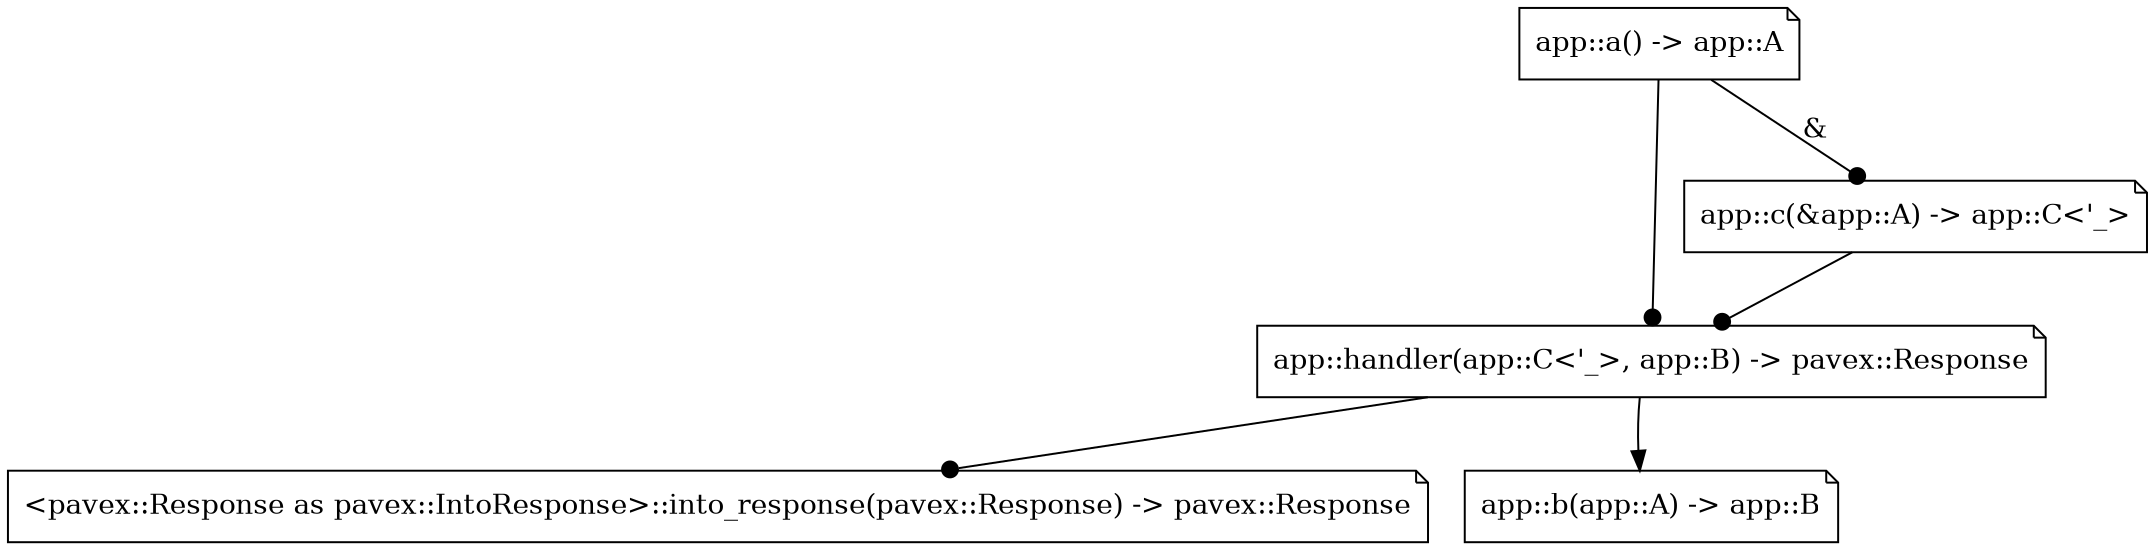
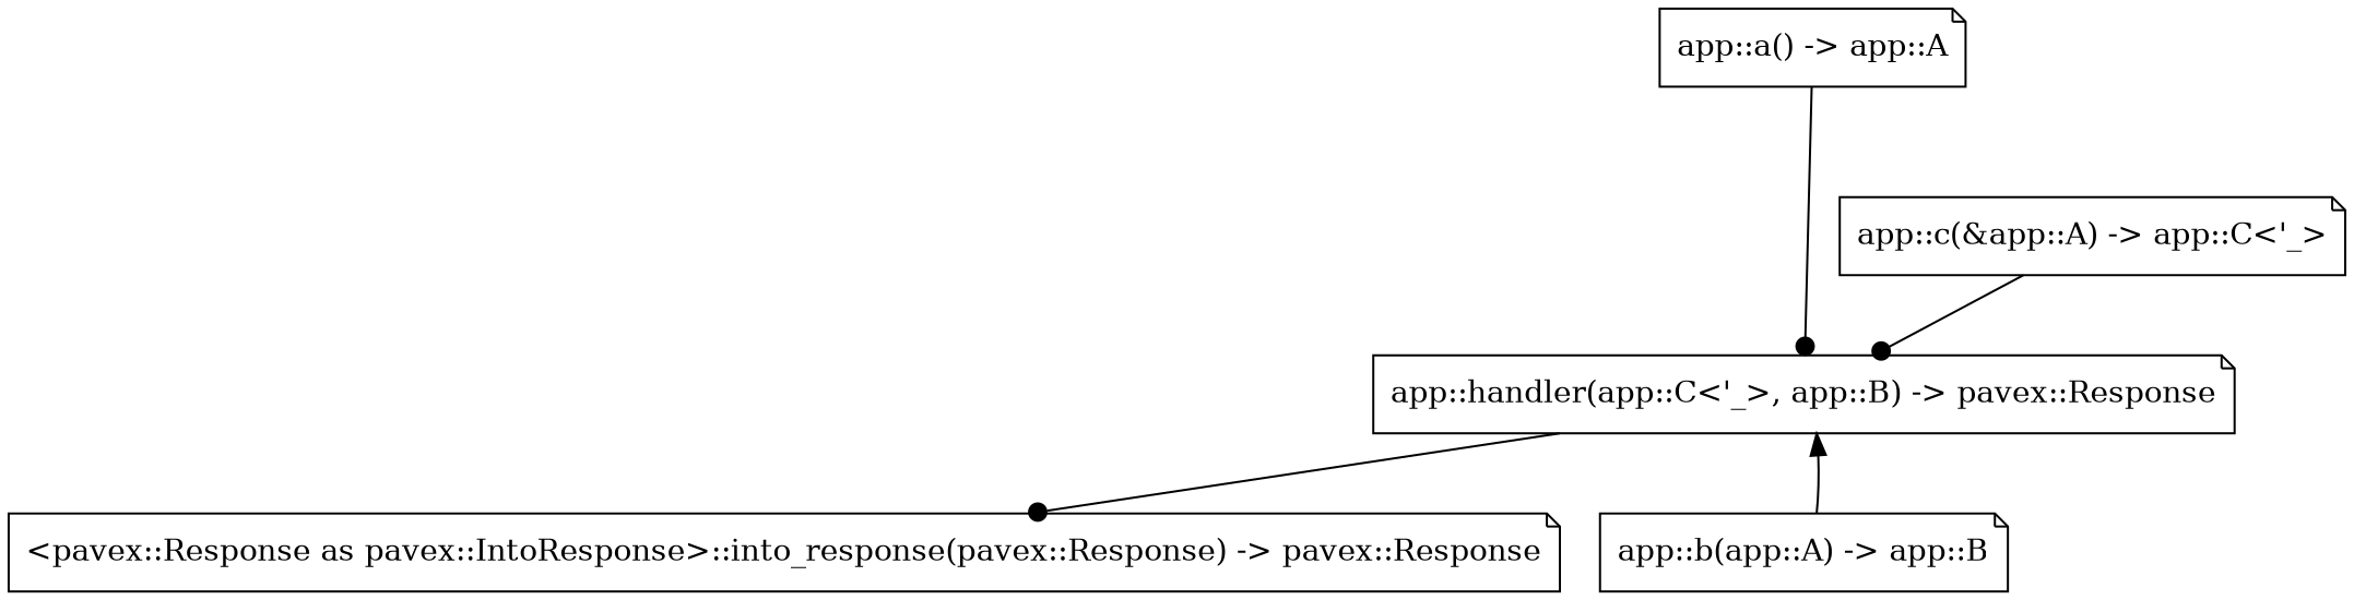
  digraph {
    node [shape=note]
    edge [arrowhead=dot]
    n1 [label="app::handler(app::C<'_>, app::B) -> pavex::Response"]
    n2 [label="<pavex::Response as pavex::IntoResponse>::into_response(pavex::Response) -> pavex::Response"]
    n3 [label="app::b(app::A) -> app::B"]
    n4 [label="app::a() -> app::A"]
    n5 [label="app::c(&app::A) -> app::C<'_>"]
    n1 -> n2
-   n1 -> n3 [arrowhead=normal]
+   n3 -> n1 [arrowhead=normal]
    n4 -> n1
-   n4 -> n5 [label="&"]
    n5 -> n1
  }
